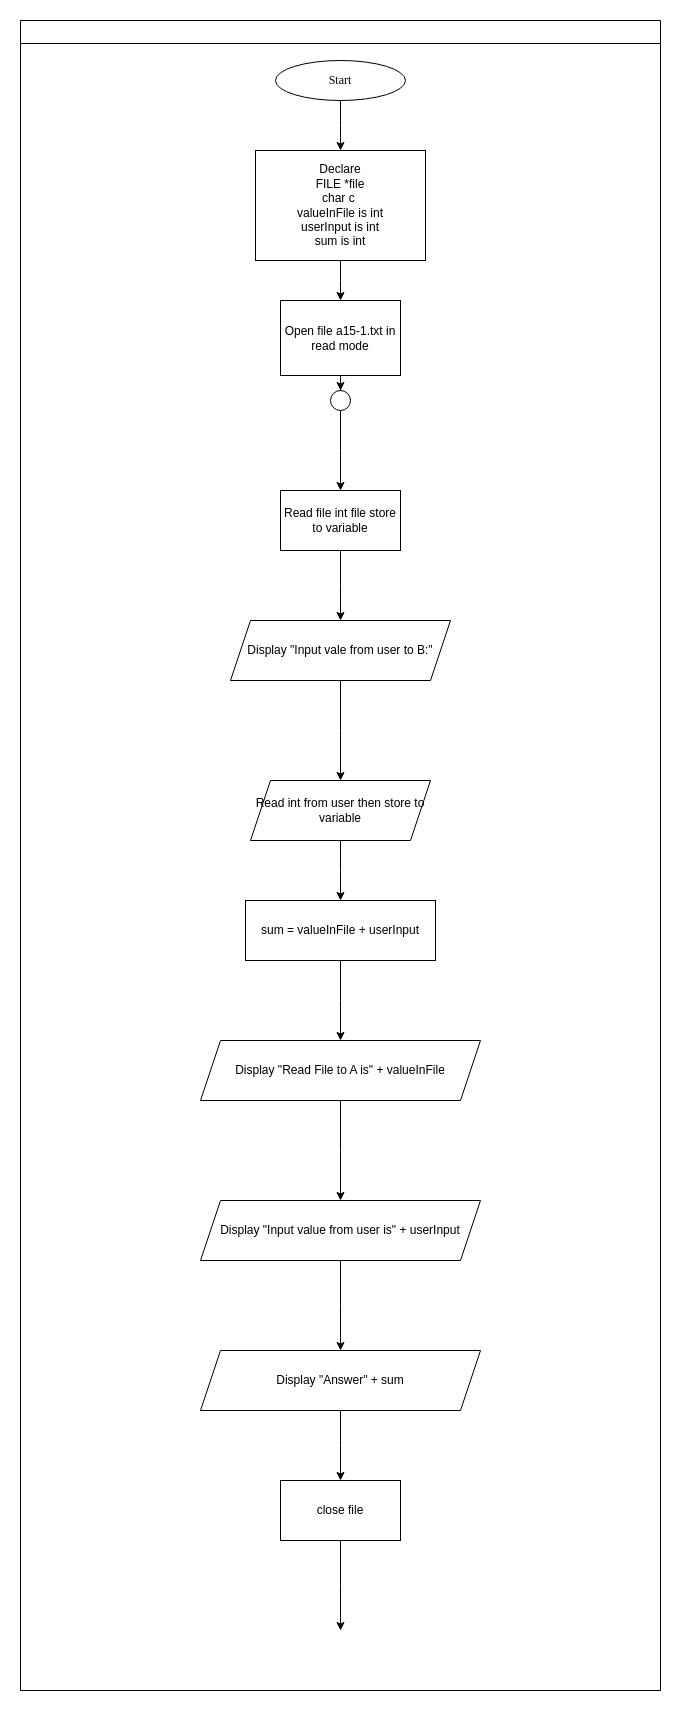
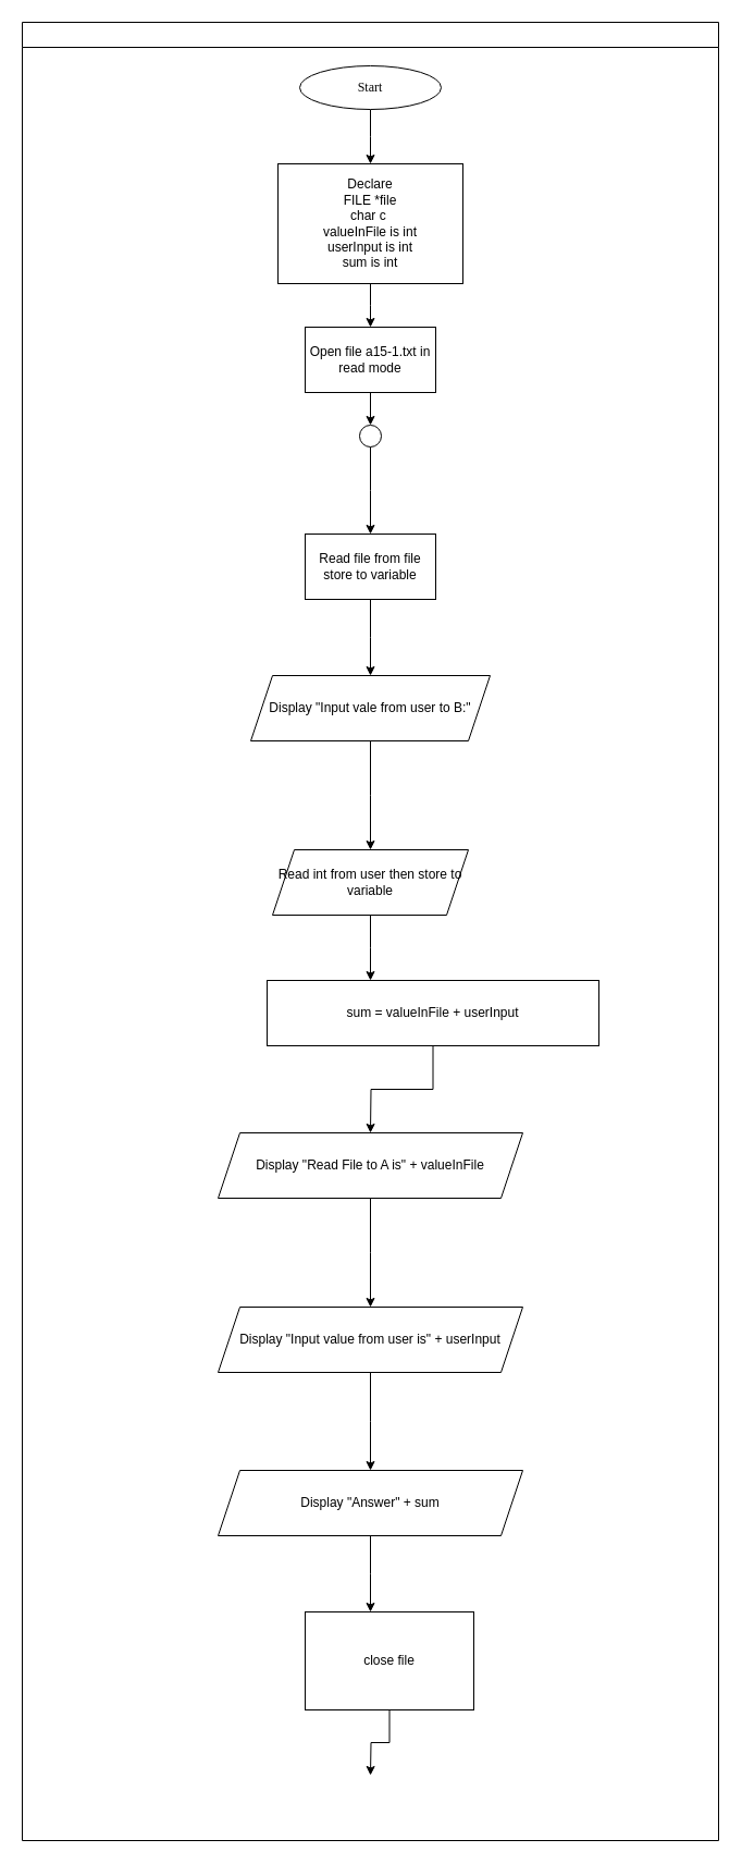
  <mxCell id="0" />
  <mxCell id="1" parent="0" />
  <mxCell id="2" value="" style="swimlane;fontFamily=Sarabun;fontSource=https%3A%2F%2Ffonts.googleapis.com%2Fcss%3Ffamily%3DSarabun;" parent="1" vertex="1"><mxGeometry x="20" y="20" width="640" height="1670" as="geometry" /></mxCell>
  <mxCell id="3" style="edgeStyle=orthogonalEdgeStyle;rounded=0;orthogonalLoop=1;jettySize=auto;html=1;" parent="2" source="4" edge="1"><mxGeometry relative="1" as="geometry"><mxPoint x="320" y="130" as="targetPoint" /></mxGeometry></mxCell>
  <mxCell id="4" value="&lt;font data-font-src=&quot;https://fonts.googleapis.com/css?family=Sarabun&quot; face=&quot;Sarabun&quot;&gt;Start&lt;/font&gt;" style="ellipse;whiteSpace=wrap;html=1;" parent="2" vertex="1"><mxGeometry x="255" y="40" width="130" height="40" as="geometry" /></mxCell>
  <mxCell id="5" style="edgeStyle=orthogonalEdgeStyle;rounded=0;orthogonalLoop=1;jettySize=auto;html=1;" parent="2" source="6" edge="1"><mxGeometry relative="1" as="geometry"><mxPoint x="320" y="280" as="targetPoint" /></mxGeometry></mxCell>
  <mxCell id="6" value="Declare&lt;br&gt;FILE *file&lt;div&gt;char c&amp;nbsp;&lt;/div&gt;&lt;div&gt;valueInFile is int&lt;/div&gt;&lt;div&gt;userInput is int&lt;/div&gt;&lt;div&gt;sum is int&lt;/div&gt;" style="rounded=0;whiteSpace=wrap;html=1;" parent="2" vertex="1"><mxGeometry x="235" y="130" width="170" height="110" as="geometry" /></mxCell>
  <mxCell id="7" style="edgeStyle=orthogonalEdgeStyle;rounded=0;orthogonalLoop=1;jettySize=auto;html=1;entryX=0.5;entryY=0;entryDx=0;entryDy=0;" parent="2" source="8" target="10" edge="1"><mxGeometry relative="1" as="geometry" /></mxCell>
- <mxCell id="8" value="Open file&amp;nbsp;a15-1.txt in read mode" style="rounded=0;whiteSpace=wrap;html=1;" parent="2" vertex="1"><mxGeometry x="260" y="280" width="120" height="75" as="geometry" /></mxCell>
+ <mxCell id="8" value="Open file&amp;nbsp;a15-1.txt in read mode" style="rounded=0;whiteSpace=wrap;html=1;" parent="2" vertex="1"><mxGeometry x="260" y="280" width="120" height="60" as="geometry" /></mxCell>
  <mxCell id="9" style="edgeStyle=orthogonalEdgeStyle;rounded=0;orthogonalLoop=1;jettySize=auto;html=1;" edge="1" parent="2" source="10"><mxGeometry relative="1" as="geometry"><mxPoint x="320" y="470" as="targetPoint" /></mxGeometry></mxCell>
  <mxCell id="10" value="" style="ellipse;whiteSpace=wrap;html=1;aspect=fixed;" parent="2" vertex="1"><mxGeometry x="310" y="370" width="20" height="20" as="geometry" /></mxCell>
  <mxCell id="11" style="edgeStyle=orthogonalEdgeStyle;rounded=0;orthogonalLoop=1;jettySize=auto;html=1;" parent="2" source="12" edge="1"><mxGeometry relative="1" as="geometry"><mxPoint x="320" y="1610" as="targetPoint" /></mxGeometry></mxCell>
- <mxCell id="12" value="close file" style="rounded=0;whiteSpace=wrap;html=1;" parent="2" vertex="1"><mxGeometry x="260" y="1460" width="120" height="60" as="geometry" /></mxCell>
+ <mxCell id="12" value="close file" style="rounded=0;whiteSpace=wrap;html=1;" parent="2" vertex="1"><mxGeometry x="260" y="1460" width="155" height="90" as="geometry" /></mxCell>
  <mxCell id="13" style="edgeStyle=orthogonalEdgeStyle;rounded=0;orthogonalLoop=1;jettySize=auto;html=1;" edge="1" parent="2" source="14"><mxGeometry relative="1" as="geometry"><mxPoint x="320" y="600" as="targetPoint" /></mxGeometry></mxCell>
- <mxCell id="14" value="Read file int file store to variable" style="rounded=0;whiteSpace=wrap;html=1;" vertex="1" parent="2"><mxGeometry x="260" y="470" width="120" height="60" as="geometry" /></mxCell>
+ <mxCell id="14" value="Read file from file store to variable" style="rounded=0;whiteSpace=wrap;html=1;" vertex="1" parent="2"><mxGeometry x="260" y="470" width="120" height="60" as="geometry" /></mxCell>
  <mxCell id="15" style="edgeStyle=orthogonalEdgeStyle;rounded=0;orthogonalLoop=1;jettySize=auto;html=1;" edge="1" parent="2" source="16"><mxGeometry relative="1" as="geometry"><mxPoint x="320" y="760" as="targetPoint" /></mxGeometry></mxCell>
  <mxCell id="16" value="Display &quot;Input vale from user to B:&quot;" style="shape=parallelogram;perimeter=parallelogramPerimeter;whiteSpace=wrap;html=1;fixedSize=1;" vertex="1" parent="2"><mxGeometry x="210" y="600" width="220" height="60" as="geometry" /></mxCell>
  <mxCell id="17" style="edgeStyle=orthogonalEdgeStyle;rounded=0;orthogonalLoop=1;jettySize=auto;html=1;" edge="1" parent="2" source="18"><mxGeometry relative="1" as="geometry"><mxPoint x="320" y="880" as="targetPoint" /></mxGeometry></mxCell>
  <mxCell id="18" value="Read int from user then store to variable" style="shape=parallelogram;perimeter=parallelogramPerimeter;whiteSpace=wrap;html=1;fixedSize=1;" vertex="1" parent="2"><mxGeometry x="230" y="760" width="180" height="60" as="geometry" /></mxCell>
  <mxCell id="19" style="edgeStyle=orthogonalEdgeStyle;rounded=0;orthogonalLoop=1;jettySize=auto;html=1;" edge="1" parent="2" source="20"><mxGeometry relative="1" as="geometry"><mxPoint x="320" y="1020" as="targetPoint" /></mxGeometry></mxCell>
- <mxCell id="20" value="sum = valueInFile + userInput" style="rounded=0;whiteSpace=wrap;html=1;" vertex="1" parent="2"><mxGeometry x="225" y="880" width="190" height="60" as="geometry" /></mxCell>
+ <mxCell id="20" value="sum = valueInFile + userInput" style="rounded=0;whiteSpace=wrap;html=1;" vertex="1" parent="2"><mxGeometry x="225" y="880" width="305" height="60" as="geometry" /></mxCell>
  <mxCell id="21" style="edgeStyle=orthogonalEdgeStyle;rounded=0;orthogonalLoop=1;jettySize=auto;html=1;" edge="1" parent="2" source="22"><mxGeometry relative="1" as="geometry"><mxPoint x="320" y="1180" as="targetPoint" /></mxGeometry></mxCell>
  <mxCell id="22" value="Display &quot;Read File to A is&quot; + valueInFile" style="shape=parallelogram;perimeter=parallelogramPerimeter;whiteSpace=wrap;html=1;fixedSize=1;" vertex="1" parent="2"><mxGeometry x="180" y="1020" width="280" height="60" as="geometry" /></mxCell>
  <mxCell id="23" style="edgeStyle=orthogonalEdgeStyle;rounded=0;orthogonalLoop=1;jettySize=auto;html=1;" edge="1" parent="2" source="24"><mxGeometry relative="1" as="geometry"><mxPoint x="320" y="1330" as="targetPoint" /></mxGeometry></mxCell>
  <mxCell id="24" value="Display &quot;Input value from user is&quot; + userInput" style="shape=parallelogram;perimeter=parallelogramPerimeter;whiteSpace=wrap;html=1;fixedSize=1;" vertex="1" parent="2"><mxGeometry x="180" y="1180" width="280" height="60" as="geometry" /></mxCell>
  <mxCell id="25" style="edgeStyle=orthogonalEdgeStyle;rounded=0;orthogonalLoop=1;jettySize=auto;html=1;" edge="1" parent="2" source="26"><mxGeometry relative="1" as="geometry"><mxPoint x="320" y="1460" as="targetPoint" /></mxGeometry></mxCell>
  <mxCell id="26" value="Display &quot;Answer&quot; + sum" style="shape=parallelogram;perimeter=parallelogramPerimeter;whiteSpace=wrap;html=1;fixedSize=1;" vertex="1" parent="2"><mxGeometry x="180" y="1330" width="280" height="60" as="geometry" /></mxCell>
